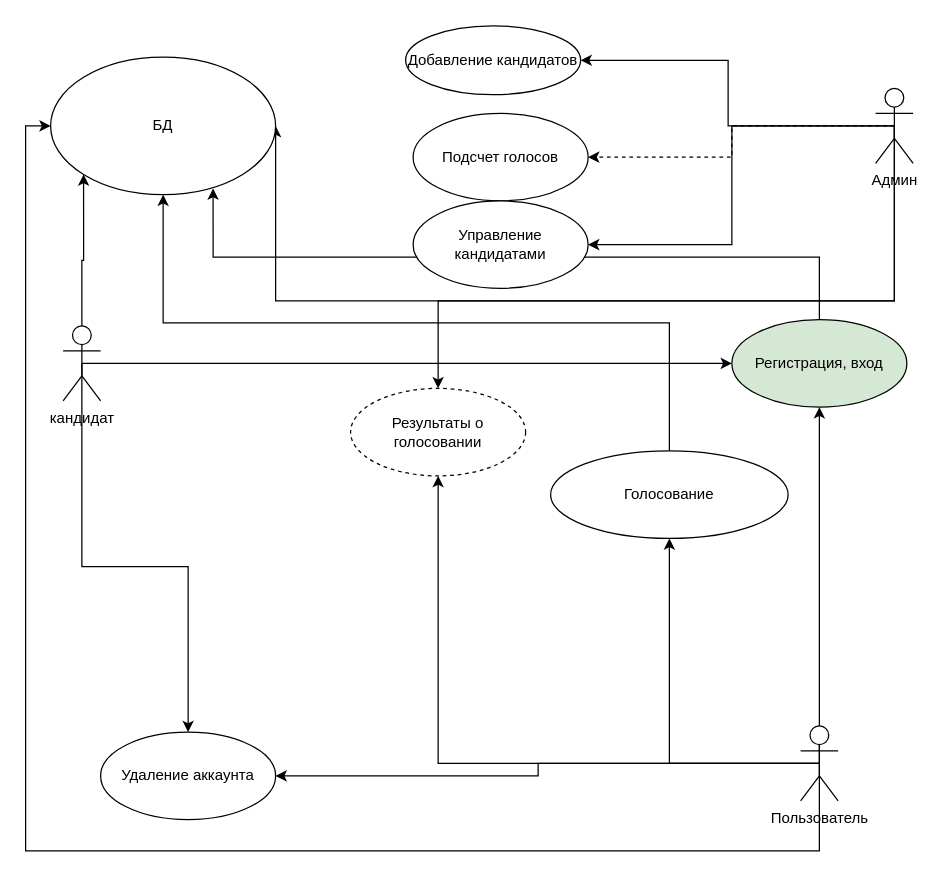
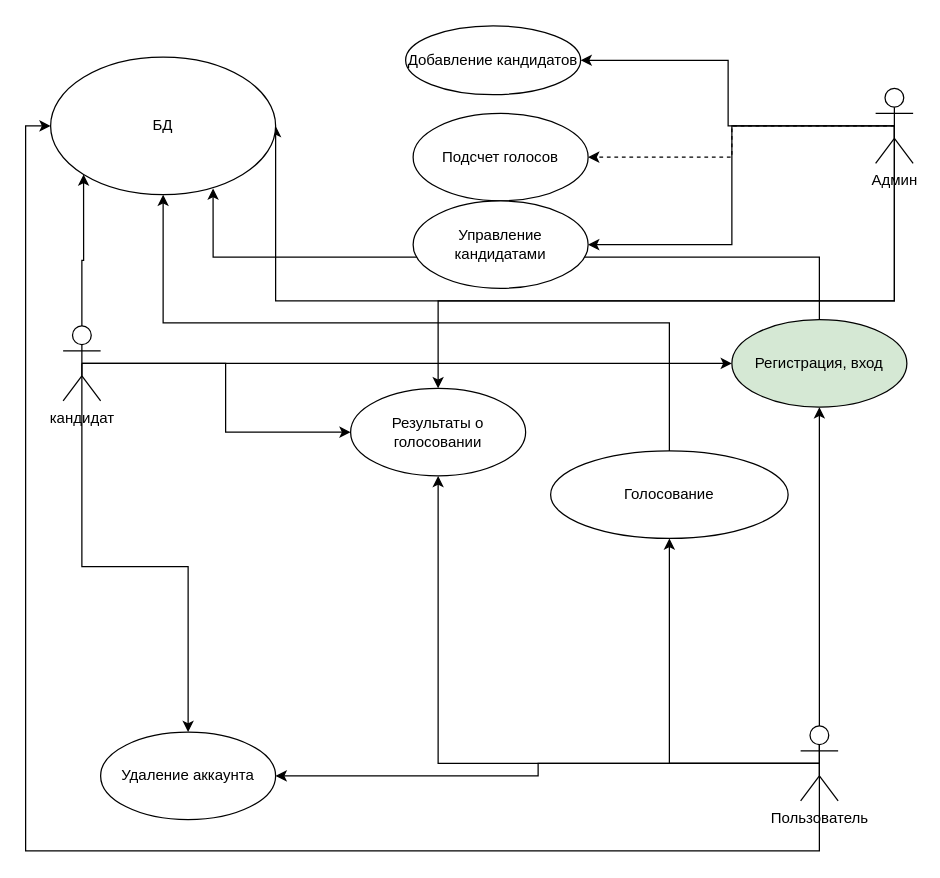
  <mxCell id="0" />
  <mxCell id="1" parent="0" />
  <mxCell id="2" style="edgeStyle=orthogonalEdgeStyle;rounded=0;orthogonalLoop=1;jettySize=auto;html=1;exitX=0.5;exitY=0.5;exitDx=0;exitDy=0;exitPerimeter=0;entryX=1;entryY=0.5;entryDx=0;entryDy=0;" edge="1" parent="1" source="7" target="19"><mxGeometry relative="1" as="geometry" /></mxCell>
  <mxCell id="3" style="edgeStyle=orthogonalEdgeStyle;rounded=0;orthogonalLoop=1;jettySize=auto;html=1;exitX=0.5;exitY=0.5;exitDx=0;exitDy=0;exitPerimeter=0;dashed=1;" edge="1" parent="1" source="7" target="24"><mxGeometry relative="1" as="geometry" /></mxCell>
  <mxCell id="4" style="edgeStyle=orthogonalEdgeStyle;rounded=0;orthogonalLoop=1;jettySize=auto;html=1;exitX=0.5;exitY=0.5;exitDx=0;exitDy=0;exitPerimeter=0;entryX=1;entryY=0.5;entryDx=0;entryDy=0;" edge="1" parent="1" source="7" target="26"><mxGeometry relative="1" as="geometry" /></mxCell>
  <mxCell id="5" style="edgeStyle=orthogonalEdgeStyle;rounded=0;orthogonalLoop=1;jettySize=auto;html=1;exitX=0.5;exitY=0.5;exitDx=0;exitDy=0;exitPerimeter=0;" edge="1" parent="1" source="7" target="25"><mxGeometry relative="1" as="geometry"><Array as="points"><mxPoint x="715" y="240" /><mxPoint x="350" y="240" /></Array></mxGeometry></mxCell>
  <mxCell id="6" style="edgeStyle=orthogonalEdgeStyle;rounded=0;orthogonalLoop=1;jettySize=auto;html=1;exitX=0.5;exitY=0.5;exitDx=0;exitDy=0;exitPerimeter=0;entryX=1;entryY=0.5;entryDx=0;entryDy=0;" edge="1" parent="1" source="7" target="28"><mxGeometry relative="1" as="geometry"><Array as="points"><mxPoint x="715" y="240" /><mxPoint x="220" y="240" /></Array></mxGeometry></mxCell>
  <mxCell id="7" value="Админ&lt;br&gt;" style="shape=umlActor;verticalLabelPosition=bottom;verticalAlign=top;html=1;" vertex="1" parent="1"><mxGeometry x="700" y="70" width="30" height="60" as="geometry" /></mxCell>
  <mxCell id="8" style="edgeStyle=orthogonalEdgeStyle;rounded=0;orthogonalLoop=1;jettySize=auto;html=1;exitX=0.5;exitY=0.5;exitDx=0;exitDy=0;exitPerimeter=0;" edge="1" parent="1" source="13" target="23"><mxGeometry relative="1" as="geometry" /></mxCell>
  <mxCell id="9" style="edgeStyle=orthogonalEdgeStyle;rounded=0;orthogonalLoop=1;jettySize=auto;html=1;exitX=0.5;exitY=0.5;exitDx=0;exitDy=0;exitPerimeter=0;entryX=0.5;entryY=1;entryDx=0;entryDy=0;" edge="1" parent="1" source="13" target="21"><mxGeometry relative="1" as="geometry" /></mxCell>
  <mxCell id="10" style="edgeStyle=orthogonalEdgeStyle;rounded=0;orthogonalLoop=1;jettySize=auto;html=1;exitX=0.5;exitY=0.5;exitDx=0;exitDy=0;exitPerimeter=0;entryX=0.5;entryY=1;entryDx=0;entryDy=0;" edge="1" parent="1" source="13" target="25"><mxGeometry relative="1" as="geometry" /></mxCell>
  <mxCell id="11" style="edgeStyle=orthogonalEdgeStyle;rounded=0;orthogonalLoop=1;jettySize=auto;html=1;exitX=0.5;exitY=0.5;exitDx=0;exitDy=0;exitPerimeter=0;" edge="1" parent="1" source="13" target="27"><mxGeometry relative="1" as="geometry" /></mxCell>
  <mxCell id="12" style="edgeStyle=orthogonalEdgeStyle;rounded=0;orthogonalLoop=1;jettySize=auto;html=1;exitX=0.5;exitY=0.5;exitDx=0;exitDy=0;exitPerimeter=0;entryX=0;entryY=0.5;entryDx=0;entryDy=0;" edge="1" parent="1" source="13" target="28"><mxGeometry relative="1" as="geometry"><Array as="points"><mxPoint x="655" y="680" /><mxPoint x="20" y="680" /><mxPoint x="20" y="100" /></Array></mxGeometry></mxCell>
  <mxCell id="13" value="Пользователь" style="shape=umlActor;verticalLabelPosition=bottom;verticalAlign=top;html=1;" vertex="1" parent="1"><mxGeometry x="640" y="580" width="30" height="60" as="geometry" /></mxCell>
  <mxCell id="14" style="edgeStyle=orthogonalEdgeStyle;rounded=0;orthogonalLoop=1;jettySize=auto;html=1;exitX=0.5;exitY=0.5;exitDx=0;exitDy=0;exitPerimeter=0;entryX=0;entryY=0.5;entryDx=0;entryDy=0;" edge="1" parent="1" source="18" target="21"><mxGeometry relative="1" as="geometry" /></mxCell>
+ <mxCell id="15" style="edgeStyle=orthogonalEdgeStyle;rounded=0;orthogonalLoop=1;jettySize=auto;html=1;exitX=0.5;exitY=0.5;exitDx=0;exitDy=0;exitPerimeter=0;entryX=0;entryY=0.5;entryDx=0;entryDy=0;" edge="1" parent="1" source="18" target="25"><mxGeometry relative="1" as="geometry" /></mxCell>
  <mxCell id="16" style="edgeStyle=orthogonalEdgeStyle;rounded=0;orthogonalLoop=1;jettySize=auto;html=1;exitX=0.5;exitY=0.5;exitDx=0;exitDy=0;exitPerimeter=0;" edge="1" parent="1" source="18" target="27"><mxGeometry relative="1" as="geometry"><mxPoint x="150" y="620" as="targetPoint" /></mxGeometry></mxCell>
  <mxCell id="17" style="edgeStyle=orthogonalEdgeStyle;rounded=0;orthogonalLoop=1;jettySize=auto;html=1;exitX=0.5;exitY=0;exitDx=0;exitDy=0;exitPerimeter=0;entryX=0;entryY=1;entryDx=0;entryDy=0;" edge="1" parent="1" source="18" target="28"><mxGeometry relative="1" as="geometry" /></mxCell>
  <mxCell id="18" value="кандидат" style="shape=umlActor;verticalLabelPosition=bottom;verticalAlign=top;html=1;" vertex="1" parent="1"><mxGeometry x="50" y="260" width="30" height="60" as="geometry" /></mxCell>
  <mxCell id="19" value="Добавление кандидатов" style="ellipse;whiteSpace=wrap;html=1;" vertex="1" parent="1"><mxGeometry x="324" y="20" width="140" height="55" as="geometry" /></mxCell>
  <mxCell id="20" style="edgeStyle=orthogonalEdgeStyle;rounded=0;orthogonalLoop=1;jettySize=auto;html=1;exitX=0.5;exitY=0;exitDx=0;exitDy=0;entryX=0.722;entryY=0.955;entryDx=0;entryDy=0;entryPerimeter=0;" edge="1" parent="1" source="21" target="28"><mxGeometry relative="1" as="geometry" /></mxCell>
  <mxCell id="21" value="Регистрация, вход" style="ellipse;whiteSpace=wrap;html=1;fillColor=#d5e8d4;" vertex="1" parent="1"><mxGeometry x="585" y="255" width="140" height="70" as="geometry" /></mxCell>
  <mxCell id="22" style="edgeStyle=orthogonalEdgeStyle;rounded=0;orthogonalLoop=1;jettySize=auto;html=1;exitX=0.5;exitY=0;exitDx=0;exitDy=0;entryX=0.5;entryY=1;entryDx=0;entryDy=0;" edge="1" parent="1" source="23" target="28"><mxGeometry relative="1" as="geometry"><mxPoint x="130" y="160" as="targetPoint" /></mxGeometry></mxCell>
  <mxCell id="23" value="Голосование" style="ellipse;whiteSpace=wrap;html=1;" vertex="1" parent="1"><mxGeometry x="440" y="360" width="190" height="70" as="geometry" /></mxCell>
  <mxCell id="24" value="Подсчет голосов" style="ellipse;whiteSpace=wrap;html=1;" vertex="1" parent="1"><mxGeometry x="330" y="90" width="140" height="70" as="geometry" /></mxCell>
- <mxCell id="25" value="Результаты о голосовании" style="ellipse;whiteSpace=wrap;html=1;dashed=1;" vertex="1" parent="1"><mxGeometry x="280" y="310" width="140" height="70" as="geometry" /></mxCell>
+ <mxCell id="25" value="Результаты о голосовании" style="ellipse;whiteSpace=wrap;html=1;" vertex="1" parent="1"><mxGeometry x="280" y="310" width="140" height="70" as="geometry" /></mxCell>
  <mxCell id="26" value="Управление кандидатами" style="ellipse;whiteSpace=wrap;html=1;" vertex="1" parent="1"><mxGeometry x="330" y="160" width="140" height="70" as="geometry" /></mxCell>
  <mxCell id="27" value="Удаление аккаунта" style="ellipse;whiteSpace=wrap;html=1;" vertex="1" parent="1"><mxGeometry x="80" y="585" width="140" height="70" as="geometry" /></mxCell>
  <mxCell id="28" value="БД" style="ellipse;whiteSpace=wrap;html=1;" vertex="1" parent="1"><mxGeometry x="40" y="45" width="180" height="110" as="geometry" /></mxCell>
